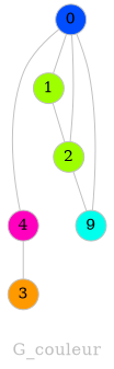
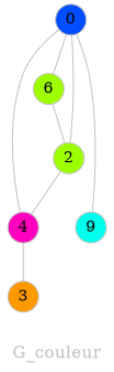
  graph {
    fontcolor=grey
    fontsize=16
    label=G_couleur
    node [color=grey fillcolor="#9dff00" fixedsize=true fontsize=14 shape=circle style=filled]
    edge [arrowsize=0.7 color=grey fontcolor=grey fontsize=12]
    0 [fillcolor="#004eff" width=0.4]
-   1 [width=0.4]
+   1 [width=0.4 label=6]
    2 [width=0.4]
    4 [fillcolor="#ff00bf" width=0.4]
    n5 [fillcolor="#00ffed" label=9 width=0.4]
    3 [fillcolor="#ff9900" width=0.4]
    0 -- 1
    0 -- 2
    0 -- 4
    0 -- n5
    1 -- 2
-   2 -- n5
+   2 -- 4
    4 -- 3
  }
